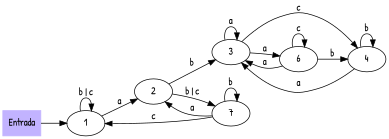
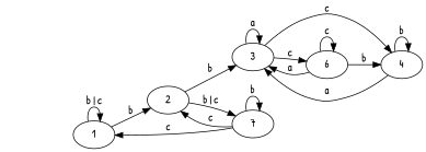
  digraph {
    fontname="Patrick Hand"
    rankdir=LR
    node [fontname="Patrick Hand"]
    edge [fontname="Patrick Hand"]
-   Entrada [color=".7 .3 1.0" shape=box style=filled]
    1
    2
    3
    7
    4
    6
-   Entrada -> 1
    1 -> 1 [label="b | c"]
-   1 -> 2 [label=a]
+   1 -> 2 [label=b]
    2 -> 3 [label=b]
    2 -> 7 [label="b | c"]
    3 -> 3 [label=a]
    3 -> 4 [label=c]
-   3 -> 6 [label=a]
+   3 -> 6 [label=c]
    7 -> 1 [label=c]
-   7 -> 2 [label=a]
+   7 -> 2 [label=c]
    7 -> 7 [label=b]
    4 -> 3 [label=a]
    4 -> 4 [label=b]
    6 -> 3 [label=a]
    6 -> 4 [label=b]
    6 -> 6 [label=c]
  }
